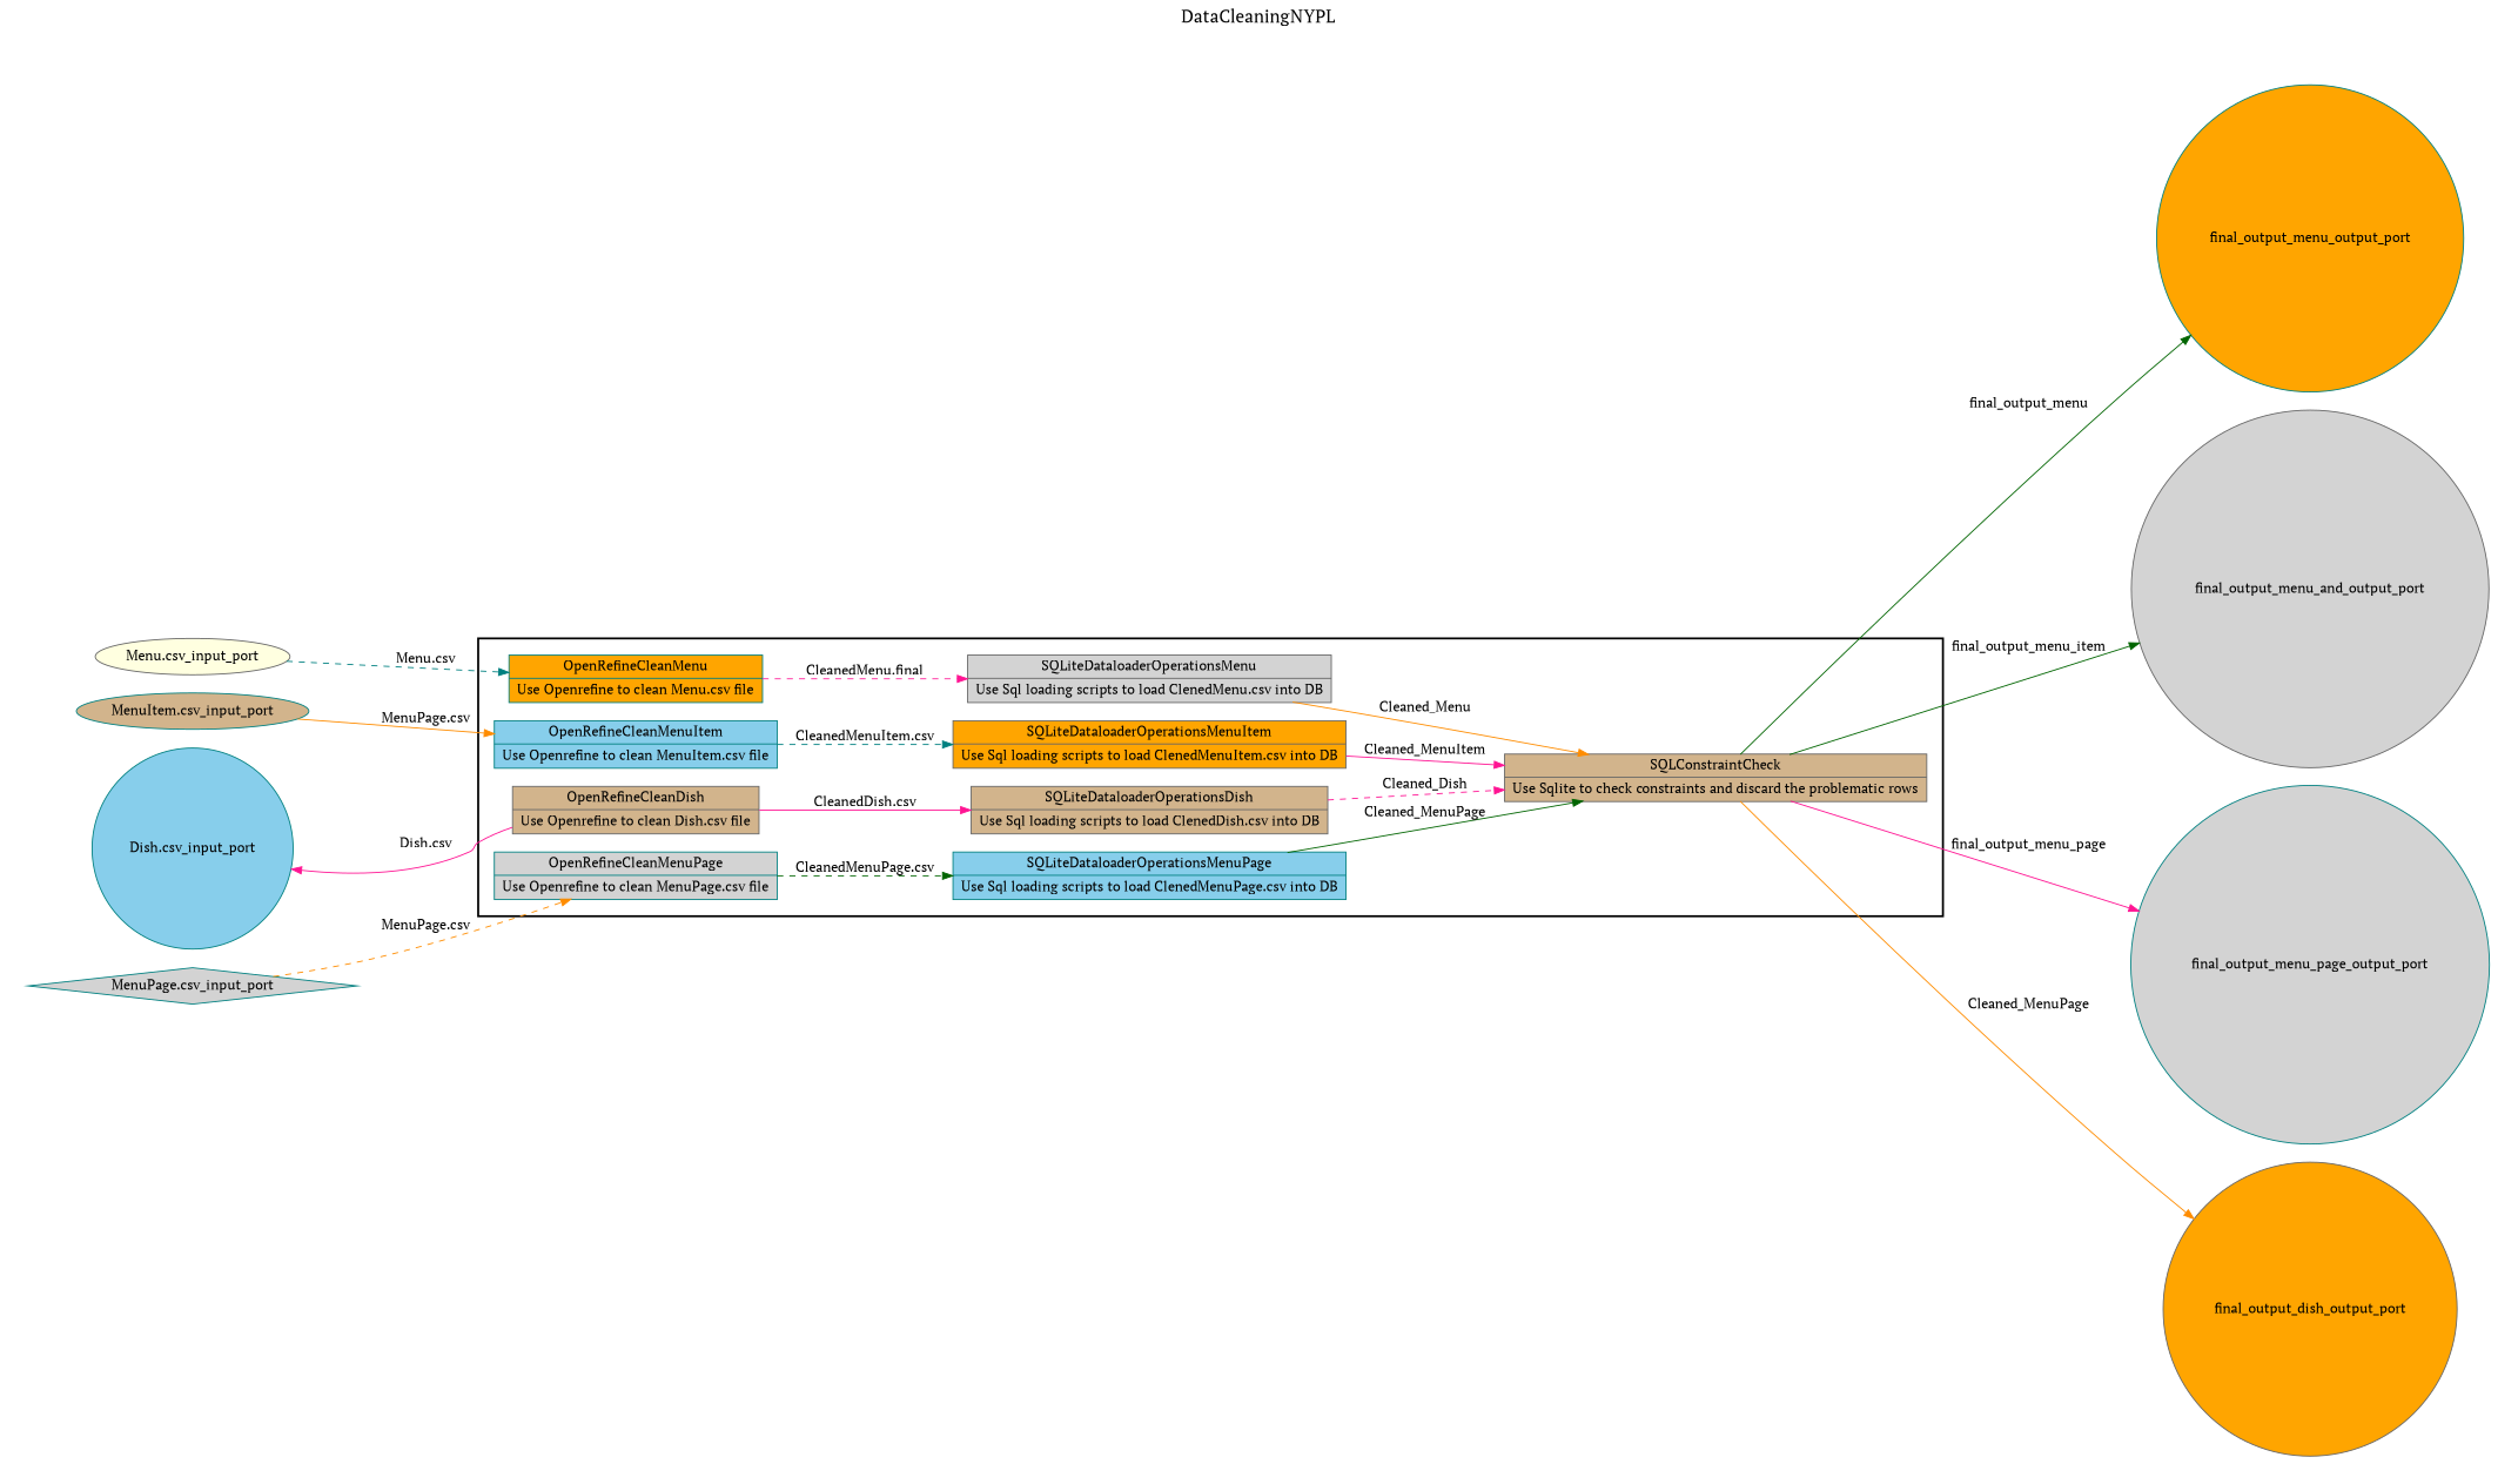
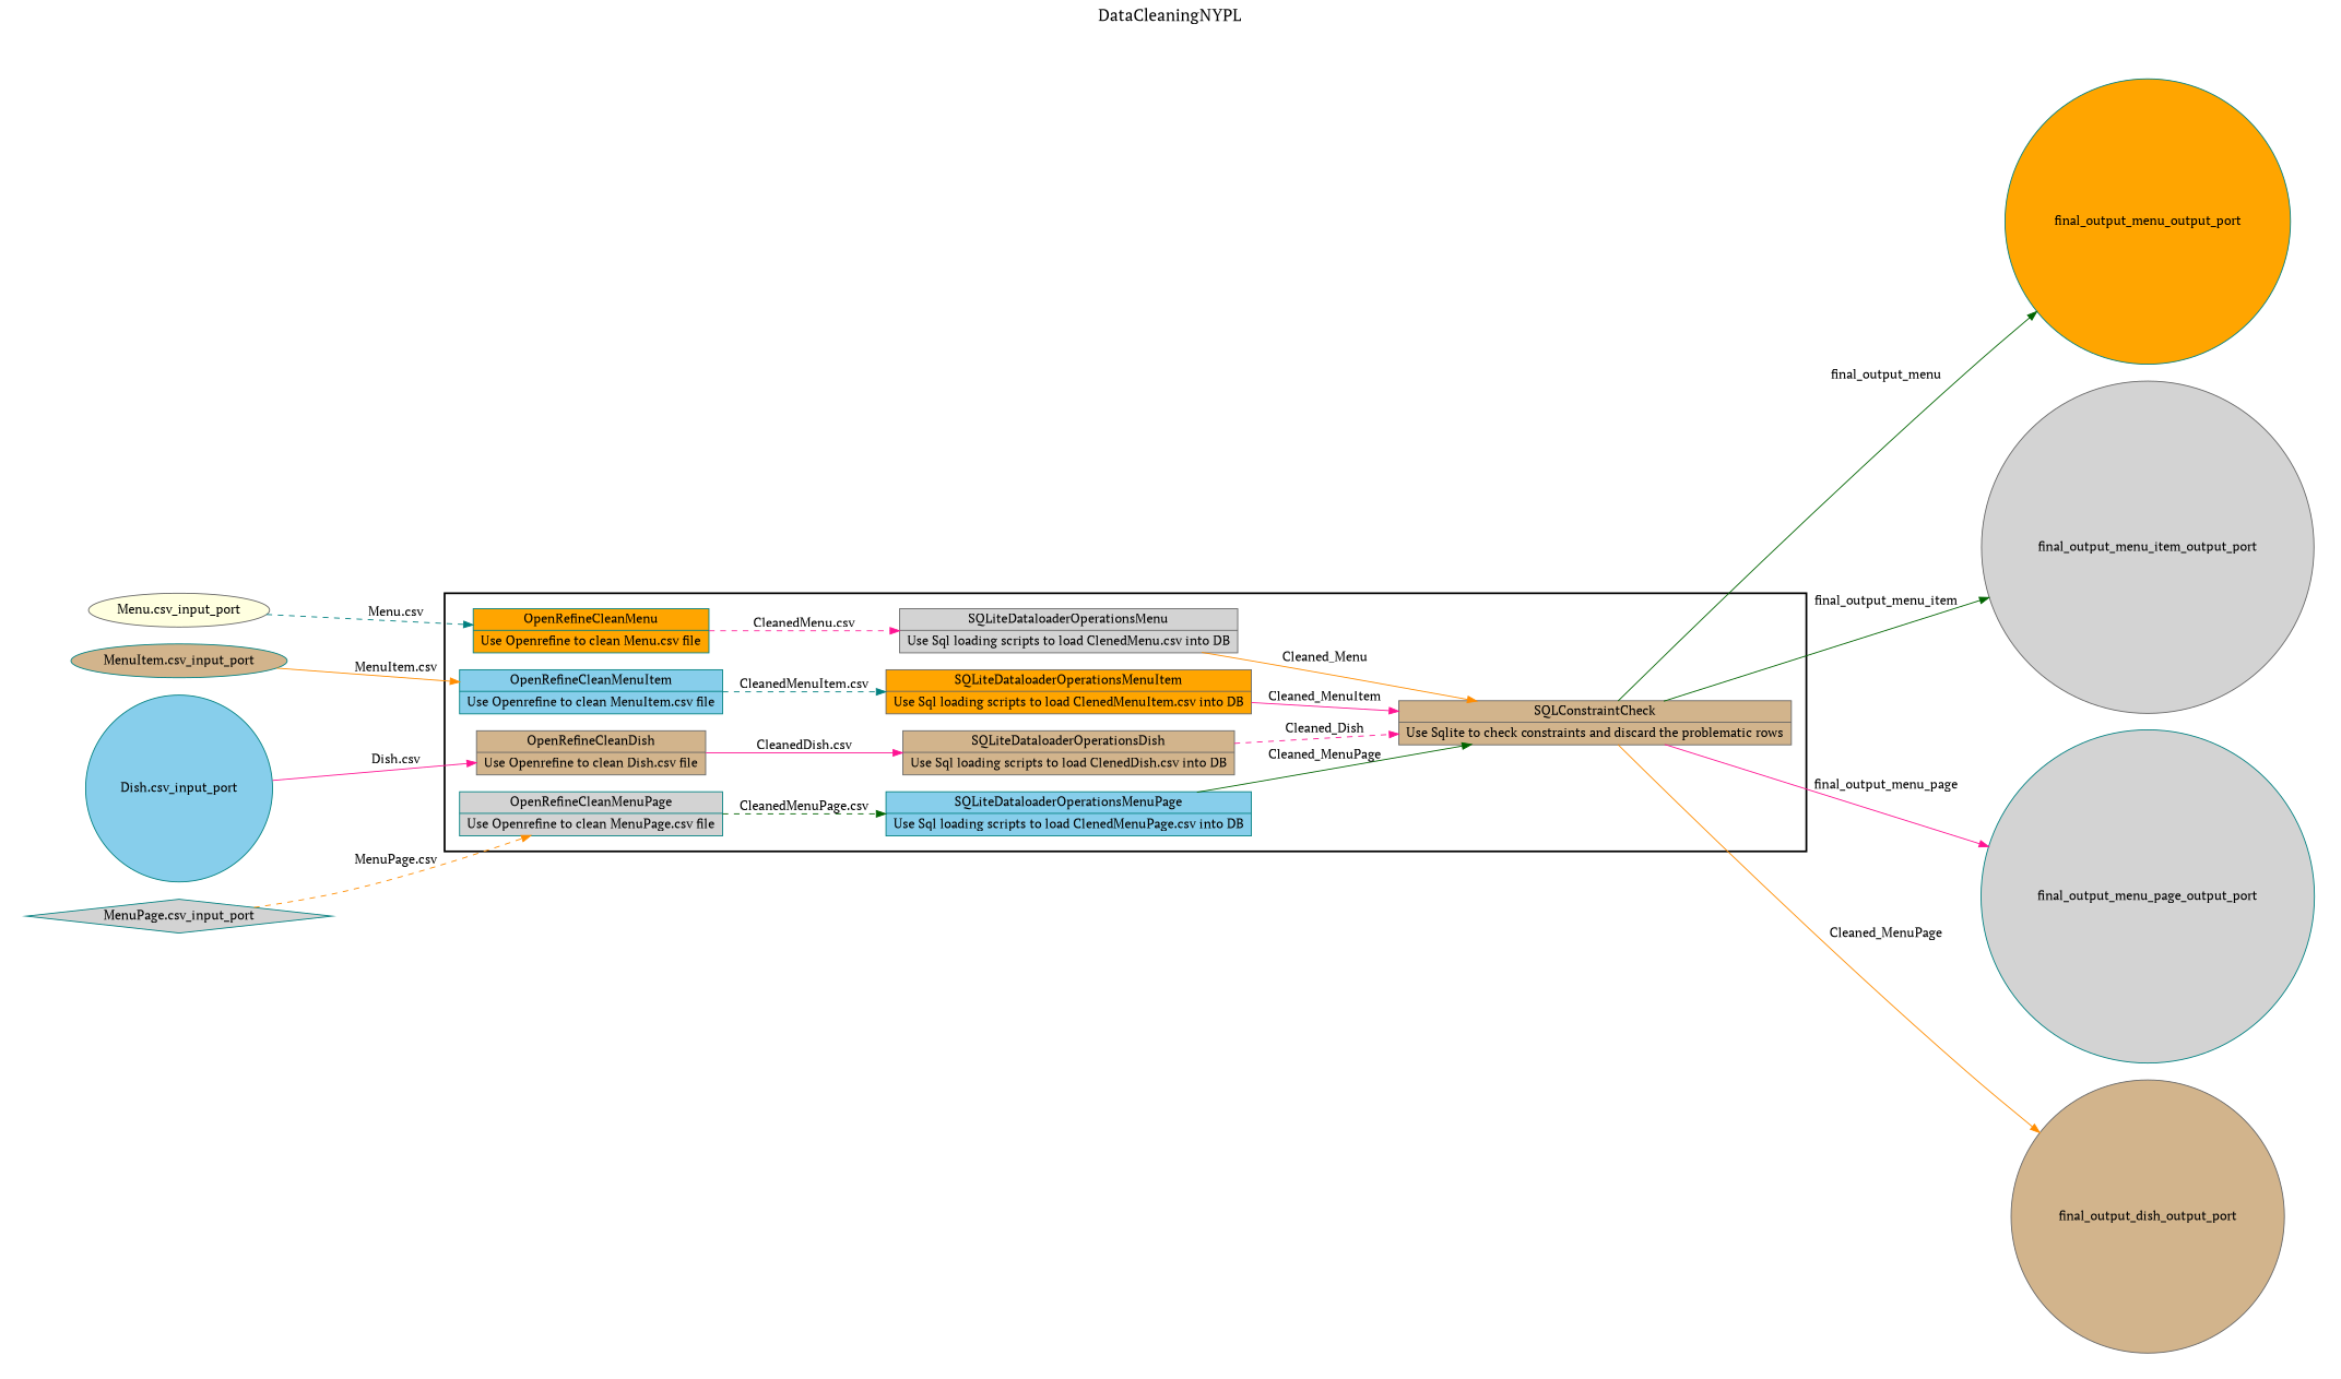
  digraph {
    fontname="PT Serif"
    fontsize=18
    label=DataCleaningNYPL
    labelloc=t
    rankdir=LR
    node [color=teal fillcolor=lightgrey fontname="PT Serif" peripheries=1 rankdir=LR shape=record style=filled]
    edge [color=deeppink fontname="PT Serif" style=solid]
    n1 [fillcolor=orange label="{{<f0> OpenRefineCleanMenu |<f1> Use Openrefine to clean Menu.csv file}}"]
    n2 [color=gray40 label="{{<f0> SQLiteDataloaderOperationsMenu |<f1> Use Sql loading scripts to load ClenedMenu.csv into DB}}"]
    n3 [fillcolor=skyblue label="{{<f0> OpenRefineCleanMenuItem |<f1> Use Openrefine to clean MenuItem.csv file}}"]
    n4 [color=gray40 fillcolor=orange label="{{<f0> SQLiteDataloaderOperationsMenuItem |<f1> Use Sql loading scripts to load ClenedMenuItem.csv into DB}}"]
    n5 [label="{{<f0> OpenRefineCleanMenuPage |<f1> Use Openrefine to clean MenuPage.csv file}}"]
    n6 [fillcolor=skyblue label="{{<f0> SQLiteDataloaderOperationsMenuPage |<f1> Use Sql loading scripts to load ClenedMenuPage.csv into DB}}"]
    n7 [color=gray40 fillcolor=tan label="{{<f0> OpenRefineCleanDish |<f1> Use Openrefine to clean Dish.csv file}}"]
    n8 [color=gray40 fillcolor=tan label="{{<f0> SQLiteDataloaderOperationsDish |<f1> Use Sql loading scripts to load ClenedDish.csv into DB}}"]
    n9 [color=gray40 fillcolor=tan label="{{<f0> SQLConstraintCheck |<f1> Use Sqlite to check constraints and discard the problematic rows}}"]
    "Menu.csv_input_port" [color=gray40 fillcolor=lightyellow shape=ellipse width=0.2 rankdir=""]
    "MenuItem.csv_input_port" [fillcolor=tan shape=ellipse width=0.2 rankdir=""]
    "MenuPage.csv_input_port" [shape=diamond width=0.2 rankdir=""]
    "Dish.csv_input_port" [fillcolor=skyblue shape=circle width=0.2 rankdir=""]
    final_output_menu_output_port [fillcolor=orange shape=circle width=0.2 rankdir=""]
-   final_output_menu_item_output_port [color=gray40 shape=circle width=0.2 label=final_output_menu_and_output_port rankdir=""]
+   final_output_menu_item_output_port [color=gray40 shape=circle width=0.2 rankdir=""]
    final_output_menu_page_output_port [shape=circle width=0.2 rankdir=""]
-   final_output_dish_output_port [color=gray40 fillcolor=orange shape=circle width=0.2 rankdir=""]
+   final_output_dish_output_port [color=gray40 fillcolor=tan shape=circle width=0.2 rankdir=""]
    subgraph cluster_1 {
      color=black
      label=""
      penwidth=2
      subgraph cluster_2 {
        color=white
        label=""
        penwidth=2
        n1
        n2
        n3
        n4
        n5
        n6
        n7
        n8
        n9
      }
    }
    subgraph cluster_3 {
      color=white
      label=""
      subgraph cluster_4 {
        color=white
        label=""
        "Menu.csv_input_port"
        "MenuItem.csv_input_port"
        "MenuPage.csv_input_port"
        "Dish.csv_input_port"
      }
    }
    subgraph cluster_5 {
      color=white
      label=""
      subgraph cluster_6 {
        color=white
        label=""
        final_output_menu_output_port
        final_output_menu_item_output_port
        final_output_menu_page_output_port
        final_output_dish_output_port
      }
    }
-   n1 -> n2 [label="CleanedMenu.final" style=dashed]
+   n1 -> n2 [label="CleanedMenu.csv" style=dashed]
    n2 -> n9 [color=darkorange label=Cleaned_Menu]
    n3 -> n4 [color=teal label="CleanedMenuItem.csv" style=dashed]
    n4 -> n9 [label=Cleaned_MenuItem]
    n5 -> n6 [color=darkgreen label="CleanedMenuPage.csv" style=dashed]
    n6 -> n9 [color=darkgreen label=Cleaned_MenuPage]
    n7 -> n8 [label="CleanedDish.csv"]
    n8 -> n9 [label=Cleaned_Dish style=dashed]
    n9 -> final_output_menu_output_port [color=darkgreen label=final_output_menu]
    n9 -> final_output_menu_item_output_port [color=darkgreen label=final_output_menu_item]
    n9 -> final_output_menu_page_output_port [label=final_output_menu_page]
    n9 -> final_output_dish_output_port [color=darkorange label=Cleaned_MenuPage]
    "Menu.csv_input_port" -> n1 [color=teal label="Menu.csv" style=dashed]
-   "MenuItem.csv_input_port" -> n3 [color=darkorange label="MenuPage.csv"]
+   "MenuItem.csv_input_port" -> n3 [color=darkorange label="MenuItem.csv"]
    "MenuPage.csv_input_port" -> n5 [color=darkorange label="MenuPage.csv" style=dashed]
-   n7 -> "Dish.csv_input_port" [label="Dish.csv"]
+   "Dish.csv_input_port" -> n7 [label="Dish.csv"]
  }
